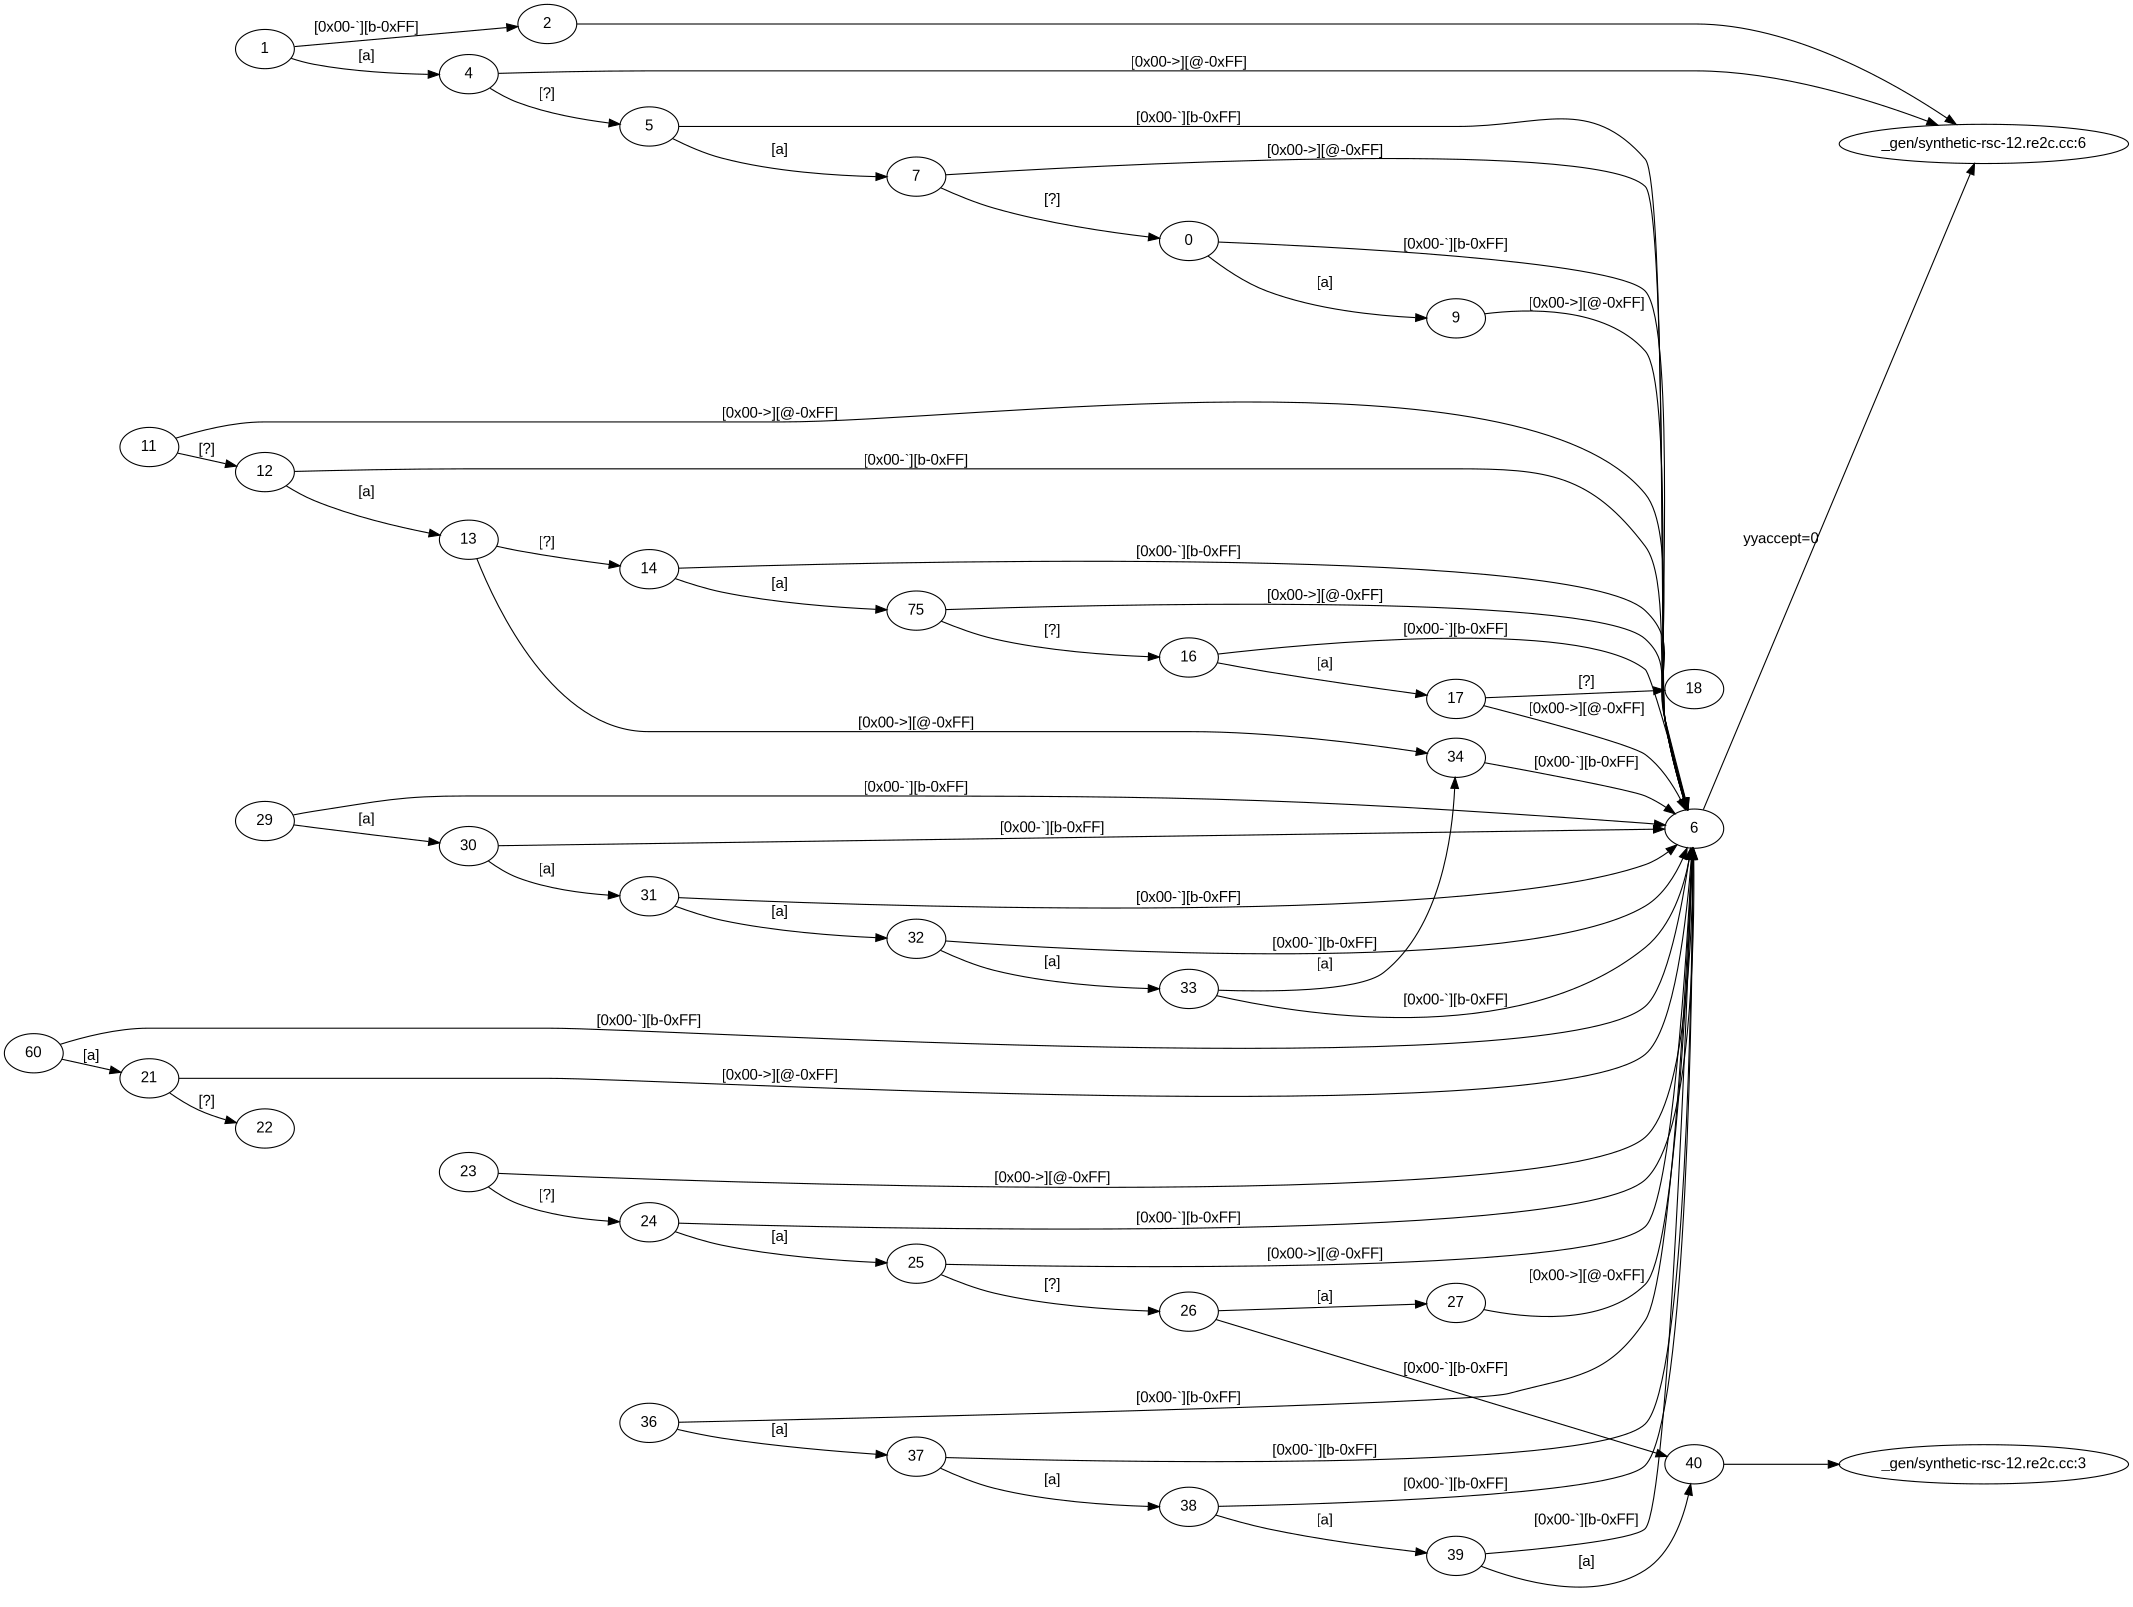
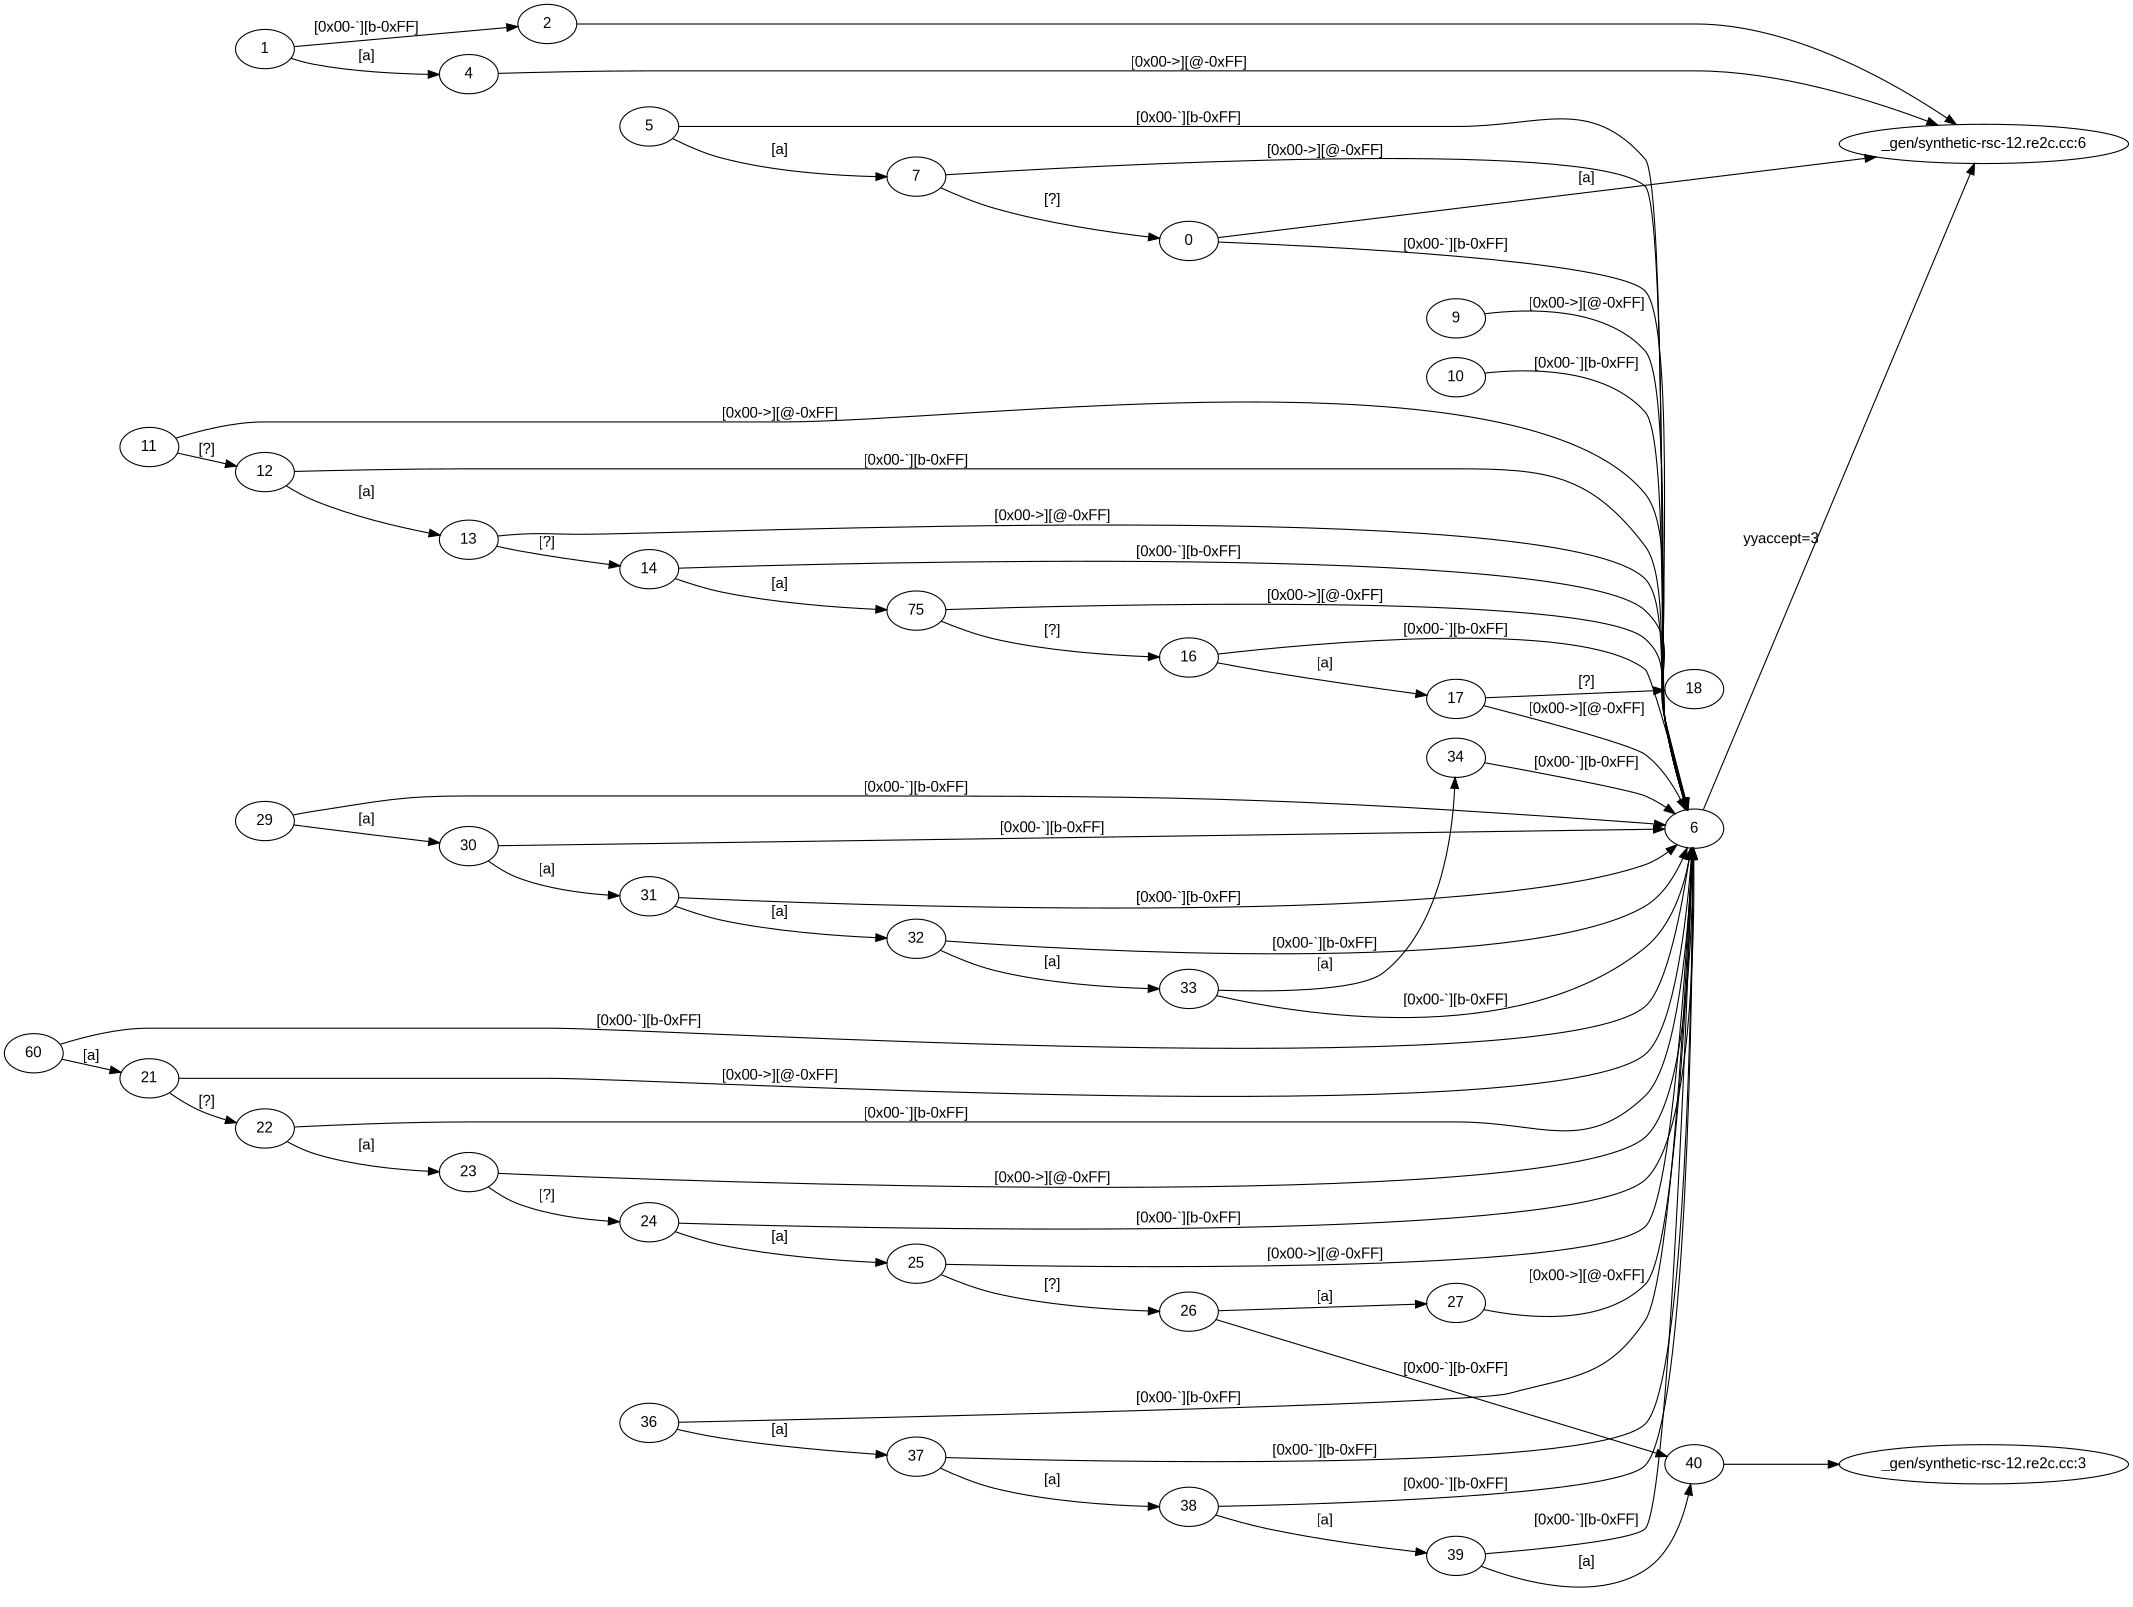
  digraph {
    fontname="Liberation Sans"
    rankdir=LR
    node [fontname="Liberation Sans"]
    edge [fontname="Liberation Sans"]
    1
    2
    4
    n4 [label="_gen/synthetic-rsc-12.re2c.cc:6"]
    5
    6
    7
    n8 [label=0]
    9
+   10
    11
    12
    13
    14
    n15 [label=75]
    16
    17
    18
    n19 [label=60]
    21
    22
    23
    24
    25
    26
    27
    40
    29
    30
    31
    32
    33
    34
    36
    37
    38
    39
    n38 [label="_gen/synthetic-rsc-12.re2c.cc:3"]
    1 -> 2 [label="[0x00-`][b-0xFF]"]
    1 -> 4 [label="[a]"]
    2 -> n4
    4 -> n4 [label="[0x00->][@-0xFF]"]
-   4 -> 5 [label="[?]"]
    5 -> 6 [label="[0x00-`][b-0xFF]"]
    5 -> 7 [label="[a]"]
-   6 -> n4 [label="yyaccept=0"]
+   6 -> n4 [label="yyaccept=3"]
    7 -> 6 [label="[0x00->][@-0xFF]"]
    7 -> n8 [label="[?]"]
    n8 -> 6 [label="[0x00-`][b-0xFF]"]
-   n8 -> 9 [label="[a]"]
+   n8 -> n4 [label="[a]"]
    9 -> 6 [label="[0x00->][@-0xFF]"]
+   10 -> 6 [label="[0x00-`][b-0xFF]"]
    11 -> 6 [label="[0x00->][@-0xFF]"]
    11 -> 12 [label="[?]"]
    12 -> 6 [label="[0x00-`][b-0xFF]"]
    12 -> 13 [label="[a]"]
-   13 -> 34 [label="[0x00->][@-0xFF]"]
+   13 -> 6 [label="[0x00->][@-0xFF]"]
    13 -> 14 [label="[?]"]
    14 -> 6 [label="[0x00-`][b-0xFF]"]
    14 -> n15 [label="[a]"]
    n15 -> 6 [label="[0x00->][@-0xFF]"]
    n15 -> 16 [label="[?]"]
    16 -> 6 [label="[0x00-`][b-0xFF]"]
    16 -> 17 [label="[a]"]
    17 -> 6 [label="[0x00->][@-0xFF]"]
    17 -> 18 [label="[?]"]
    n19 -> 6 [label="[0x00-`][b-0xFF]"]
    n19 -> 21 [label="[a]"]
    21 -> 6 [label="[0x00->][@-0xFF]"]
    21 -> 22 [label="[?]"]
+   22 -> 6 [label="[0x00-`][b-0xFF]"]
+   22 -> 23 [label="[a]"]
    23 -> 6 [label="[0x00->][@-0xFF]"]
    23 -> 24 [label="[?]"]
    24 -> 6 [label="[0x00-`][b-0xFF]"]
    24 -> 25 [label="[a]"]
    25 -> 6 [label="[0x00->][@-0xFF]"]
    25 -> 26 [label="[?]"]
    26 -> 27 [label="[a]"]
    26 -> 40 [label="[0x00-`][b-0xFF]"]
    27 -> 6 [label="[0x00->][@-0xFF]"]
    40 -> n38
    29 -> 6 [label="[0x00-`][b-0xFF]"]
    29 -> 30 [label="[a]"]
    30 -> 6 [label="[0x00-`][b-0xFF]"]
    30 -> 31 [label="[a]"]
    31 -> 6 [label="[0x00-`][b-0xFF]"]
    31 -> 32 [label="[a]"]
    32 -> 6 [label="[0x00-`][b-0xFF]"]
    32 -> 33 [label="[a]"]
    33 -> 6 [label="[0x00-`][b-0xFF]"]
    33 -> 34 [label="[a]"]
    34 -> 6 [label="[0x00-`][b-0xFF]"]
    36 -> 6 [label="[0x00-`][b-0xFF]"]
    36 -> 37 [label="[a]"]
    37 -> 6 [label="[0x00-`][b-0xFF]"]
    37 -> 38 [label="[a]"]
    38 -> 6 [label="[0x00-`][b-0xFF]"]
    38 -> 39 [label="[a]"]
    39 -> 6 [label="[0x00-`][b-0xFF]"]
    39 -> 40 [label="[a]"]
  }
